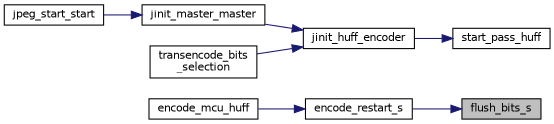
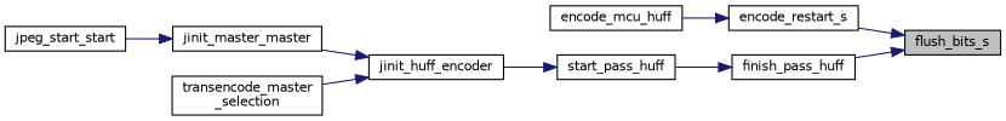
  digraph {
    rankdir=RL
    node [color=black fontname=Helvetica fontsize=10 shape=record]
    edge [color=midnightblue dir=back fontname=Helvetica fontsize=10 labelfontname=Helvetica labelfontsize=10 style=solid]
    n1 [fillcolor=grey75 fontcolor=black height=0.2 label=flush_bits_s style=filled width=0.4]
    n2 [height=0.2 label=encode_restart_s width=0.4]
+   n3 [height=0.2 label=finish_pass_huff width=0.4]
    n4 [height=0.2 label=encode_mcu_huff width=0.4]
    n5 [height=0.2 label=start_pass_huff width=0.4]
    n6 [height=0.2 label=jinit_huff_encoder width=0.4]
    n7 [height=0.2 label=jinit_master_master width=0.4]
-   n8 [height=0.2 label="transencode_bits\l_selection" width=0.4]
+   n8 [height=0.2 label="transencode_master\l_selection" width=0.4]
    n9 [height=0.2 label=jpeg_start_start width=0.4]
    n1 -> n2
+   n1 -> n3
    n2 -> n4
+   n3 -> n5
    n5 -> n6
    n6 -> n7
    n6 -> n8
    n7 -> n9
  }
